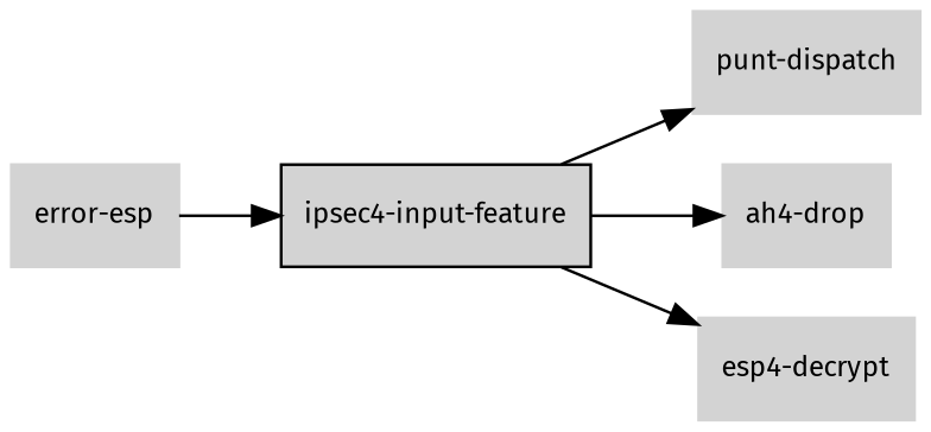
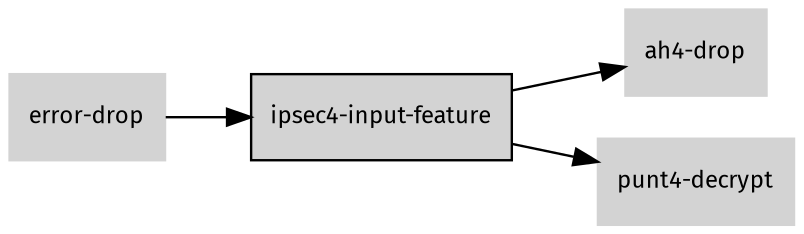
  digraph {
    fontname="Fira Sans"
    rankdir=LR
    node [color=lightgray fillcolor=lightgray fontcolor=black fontname="Fira Sans" fontsize=10 shape=box style=filled]
    edge [fontname="Fira Sans" fontsize=8]
    "ipsec4-input-feature" [color=black]
-   "punt-dispatch"
    n3 [label="ah4-drop"]
-   "esp4-decrypt"
-   "error-drop" [label="error-esp"]
-   "ipsec4-input-feature" -> "punt-dispatch"
+   "esp4-decrypt" [label="punt4-decrypt"]
+   "error-drop"
    "ipsec4-input-feature" -> n3
    "ipsec4-input-feature" -> "esp4-decrypt"
    "error-drop" -> "ipsec4-input-feature"
  }
